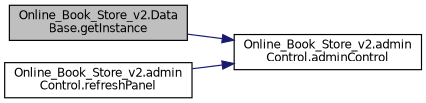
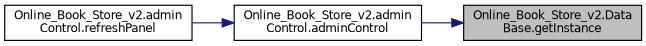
  digraph {
    rankdir=RL
    node [color=black fillcolor=white fontname=Helvetica fontsize=10 shape=record style=filled]
    edge [color=midnightblue dir=back fontname=Helvetica fontsize=10 labelfontname=Helvetica labelfontsize=10 style=solid]
    n1 [fillcolor=grey75 fontcolor=black height=0.2 label="Online_Book_Store_v2.Data\lBase.getInstance" width=0.4]
    n2 [height=0.2 label="Online_Book_Store_v2.admin\lControl.adminControl" width=0.4]
    n3 [height=0.2 label="Online_Book_Store_v2.admin\lControl.refreshPanel" width=0.4]
-   n2 -> n1
+   n1 -> n2
    n2 -> n3
  }
